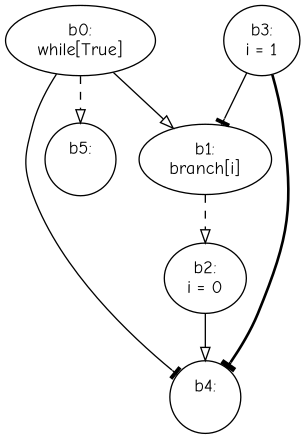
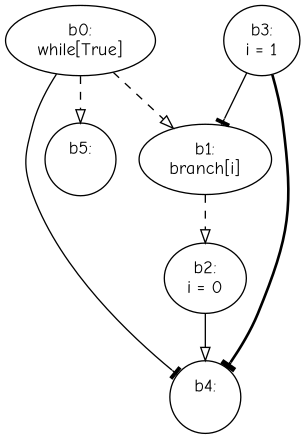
  digraph {
    fontname="Comic Neue"
    node [fontname="Comic Neue"]
    edge [arrowhead=onormal fontname="Comic Neue" style=solid]
    n1 [label="b0:\nwhile[True]\n"]
    n2 [label="b1:\nbranch[i]\n"]
    n3 [label="b5:\n\n"]
    n4 [label="b4:\n\n"]
    n5 [label="b2:\ni = 0\n"]
    n6 [label="b3:\ni = 1\n"]
-   n1 -> n2
+   n1 -> n2 [style=dashed]
    n1 -> n3 [style=dashed]
    n1 -> n4 [arrowhead=tee]
    n2 -> n5 [style=dashed]
    n5 -> n4
    n6 -> n2 [arrowhead=tee]
    n6 -> n4 [arrowhead=tee style=bold]
  }
